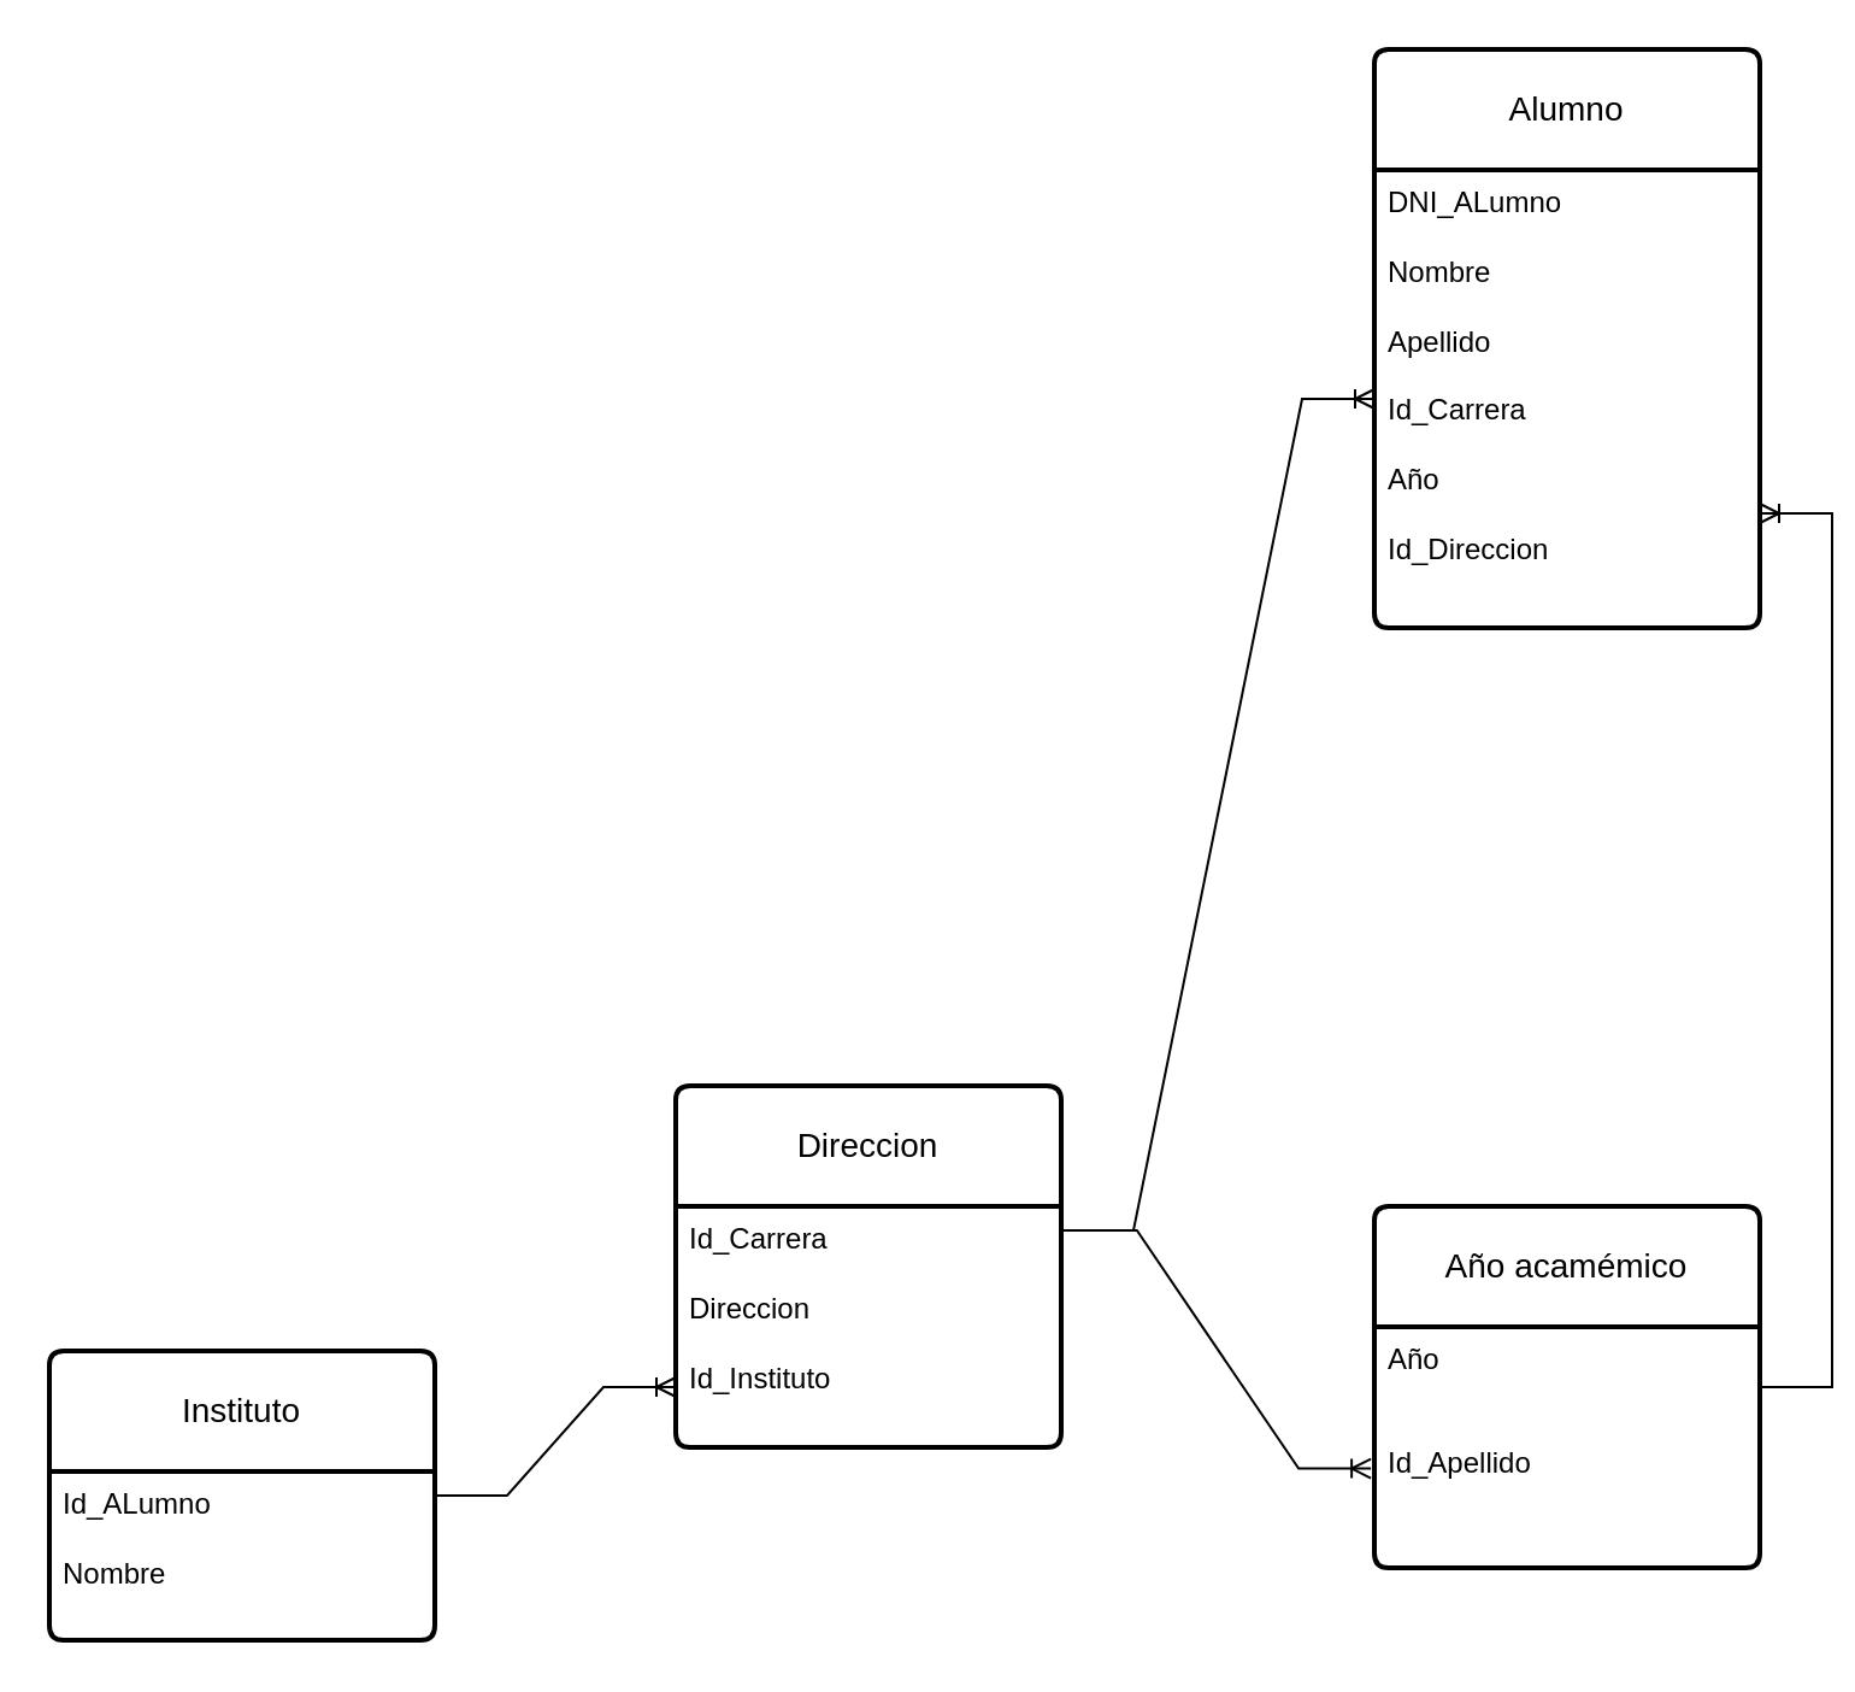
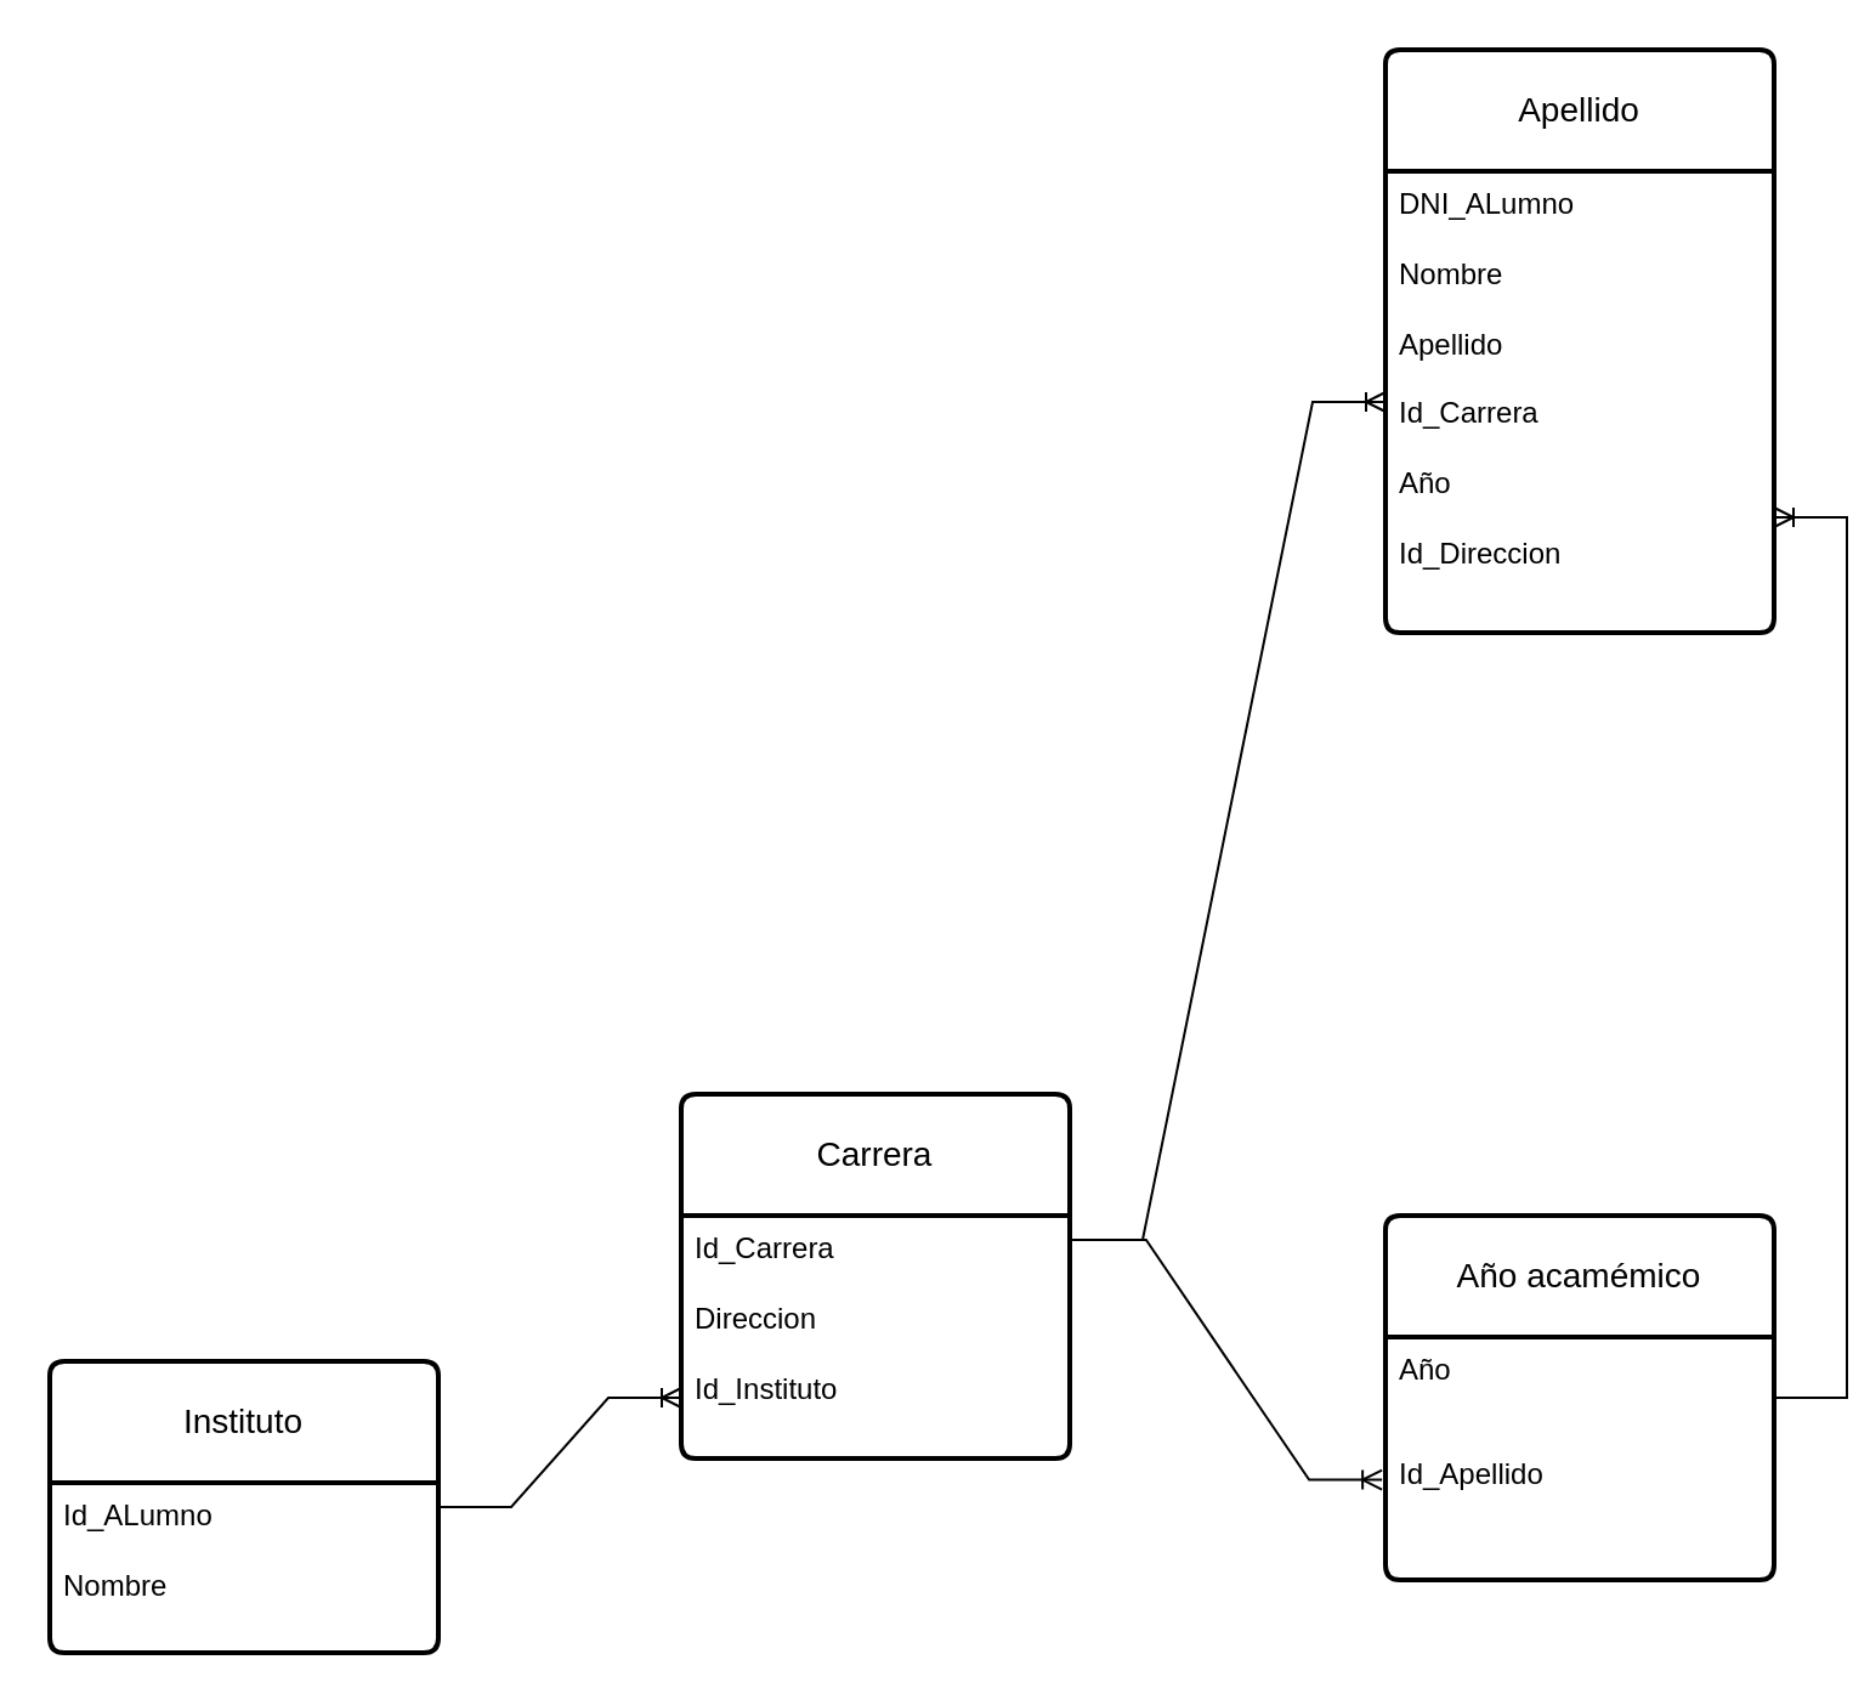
  <mxCell id="0" />
  <mxCell id="1" parent="0" />
  <mxCell id="2" value="" style="edgeStyle=entityRelationEdgeStyle;fontSize=12;html=1;endArrow=ERoneToMany;rounded=0;entryX=0;entryY=0.75;entryDx=0;entryDy=0;" edge="1" parent="1" target="6"><mxGeometry width="100" height="100" relative="1" as="geometry"><mxPoint x="180" y="620" as="sourcePoint" /><mxPoint x="280" y="520" as="targetPoint" /></mxGeometry></mxCell>
  <mxCell id="3" value="Instituto" style="swimlane;childLayout=stackLayout;horizontal=1;startSize=50;horizontalStack=0;rounded=1;fontSize=14;fontStyle=0;strokeWidth=2;resizeParent=0;resizeLast=1;shadow=0;dashed=0;align=center;arcSize=4;whiteSpace=wrap;html=1;" vertex="1" parent="1"><mxGeometry x="20" y="560" width="160" height="120" as="geometry" /></mxCell>
  <mxCell id="4" value="Id_ALumno&lt;br&gt;&lt;br&gt;&lt;div&gt;Nombre&lt;/div&gt;" style="align=left;strokeColor=none;fillColor=none;spacingLeft=4;spacingRight=4;fontSize=12;verticalAlign=top;resizable=0;rotatable=0;part=1;html=1;whiteSpace=wrap;" vertex="1" parent="3"><mxGeometry y="50" width="160" height="70" as="geometry" /></mxCell>
- <mxCell id="5" value="Direccion" style="swimlane;childLayout=stackLayout;horizontal=1;startSize=50;horizontalStack=0;rounded=1;fontSize=14;fontStyle=0;strokeWidth=2;resizeParent=0;resizeLast=1;shadow=0;dashed=0;align=center;arcSize=4;whiteSpace=wrap;html=1;" vertex="1" parent="1"><mxGeometry x="280" y="450" width="160" height="150" as="geometry" /></mxCell>
+ <mxCell id="5" value="Carrera" style="swimlane;childLayout=stackLayout;horizontal=1;startSize=50;horizontalStack=0;rounded=1;fontSize=14;fontStyle=0;strokeWidth=2;resizeParent=0;resizeLast=1;shadow=0;dashed=0;align=center;arcSize=4;whiteSpace=wrap;html=1;" vertex="1" parent="1"><mxGeometry x="280" y="450" width="160" height="150" as="geometry" /></mxCell>
  <mxCell id="6" value="Id_Carrera&lt;div&gt;&lt;br&gt;&lt;div&gt;Direccion&lt;/div&gt;&lt;div&gt;&lt;br&gt;&lt;/div&gt;&lt;div&gt;Id_Instituto&lt;br&gt;&lt;br&gt;&lt;/div&gt;&lt;/div&gt;" style="align=left;strokeColor=none;fillColor=none;spacingLeft=4;spacingRight=4;fontSize=12;verticalAlign=top;resizable=0;rotatable=0;part=1;html=1;whiteSpace=wrap;" vertex="1" parent="5"><mxGeometry y="50" width="160" height="100" as="geometry" /></mxCell>
  <mxCell id="7" value="Año acamémico" style="swimlane;childLayout=stackLayout;horizontal=1;startSize=50;horizontalStack=0;rounded=1;fontSize=14;fontStyle=0;strokeWidth=2;resizeParent=0;resizeLast=1;shadow=0;dashed=0;align=center;arcSize=4;whiteSpace=wrap;html=1;" vertex="1" parent="1"><mxGeometry x="570" y="500" width="160" height="150" as="geometry" /></mxCell>
  <mxCell id="8" value="&lt;div&gt;&lt;div&gt;Año&lt;/div&gt;&lt;/div&gt;&lt;div&gt;&lt;br&gt;&lt;/div&gt;&lt;div&gt;&lt;br&gt;&lt;/div&gt;&lt;div&gt;Id_Apellido&lt;/div&gt;" style="align=left;strokeColor=none;fillColor=none;spacingLeft=4;spacingRight=4;fontSize=12;verticalAlign=top;resizable=0;rotatable=0;part=1;html=1;whiteSpace=wrap;" vertex="1" parent="7"><mxGeometry y="50" width="160" height="100" as="geometry" /></mxCell>
  <mxCell id="9" value="" style="edgeStyle=entityRelationEdgeStyle;fontSize=12;html=1;endArrow=ERoneToMany;rounded=0;exitX=1;exitY=0.5;exitDx=0;exitDy=0;entryX=-0.009;entryY=0.588;entryDx=0;entryDy=0;entryPerimeter=0;" edge="1" parent="1" target="8"><mxGeometry width="100" height="100" relative="1" as="geometry"><mxPoint x="441.44" y="510" as="sourcePoint" /><mxPoint x="520" y="583.7" as="targetPoint" /></mxGeometry></mxCell>
- <mxCell id="10" value="Alumno" style="swimlane;childLayout=stackLayout;horizontal=1;startSize=50;horizontalStack=0;rounded=1;fontSize=14;fontStyle=0;strokeWidth=2;resizeParent=0;resizeLast=1;shadow=0;dashed=0;align=center;arcSize=4;whiteSpace=wrap;html=1;" vertex="1" parent="1"><mxGeometry x="570" y="20" width="160" height="240" as="geometry" /></mxCell>
+ <mxCell id="10" value="Apellido" style="swimlane;childLayout=stackLayout;horizontal=1;startSize=50;horizontalStack=0;rounded=1;fontSize=14;fontStyle=0;strokeWidth=2;resizeParent=0;resizeLast=1;shadow=0;dashed=0;align=center;arcSize=4;whiteSpace=wrap;html=1;" vertex="1" parent="1"><mxGeometry x="570" y="20" width="160" height="240" as="geometry" /></mxCell>
  <mxCell id="11" value="DNI_ALumno&lt;div&gt;&lt;br&gt;&lt;/div&gt;&lt;div&gt;Nombre&lt;/div&gt;&lt;div&gt;&lt;br&gt;&lt;/div&gt;&lt;div&gt;Apellido&lt;/div&gt;&lt;div&gt;&lt;br&gt;&lt;/div&gt;&lt;div&gt;Id_Carrera&lt;/div&gt;&lt;div&gt;&lt;br&gt;&lt;/div&gt;&lt;div&gt;Año&lt;/div&gt;&lt;div&gt;&lt;br&gt;&lt;/div&gt;&lt;div&gt;Id_Direccion&lt;/div&gt;" style="align=left;strokeColor=none;fillColor=none;spacingLeft=4;spacingRight=4;fontSize=12;verticalAlign=top;resizable=0;rotatable=0;part=1;html=1;whiteSpace=wrap;" vertex="1" parent="10"><mxGeometry y="50" width="160" height="190" as="geometry" /></mxCell>
  <mxCell id="12" value="" style="edgeStyle=entityRelationEdgeStyle;fontSize=12;html=1;endArrow=ERoneToMany;rounded=0;entryX=0;entryY=0.5;entryDx=0;entryDy=0;" edge="1" parent="1" target="11"><mxGeometry width="100" height="100" relative="1" as="geometry"><mxPoint x="440" y="510" as="sourcePoint" /><mxPoint x="600" y="740" as="targetPoint" /></mxGeometry></mxCell>
  <mxCell id="13" value="" style="edgeStyle=entityRelationEdgeStyle;fontSize=12;html=1;endArrow=ERoneToMany;rounded=0;entryX=1;entryY=0.75;entryDx=0;entryDy=0;exitX=1;exitY=0.25;exitDx=0;exitDy=0;" edge="1" parent="1" source="8" target="11"><mxGeometry width="100" height="100" relative="1" as="geometry"><mxPoint x="920" y="460" as="sourcePoint" /><mxPoint x="1020" y="360" as="targetPoint" /></mxGeometry></mxCell>
